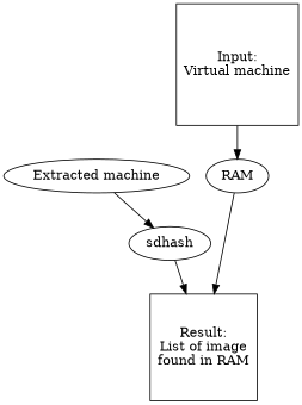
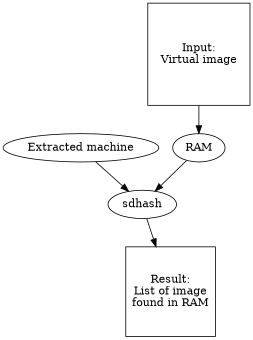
  digraph {
    rankdir=TB
    n1 [label="Extracted machine"]
    n2 [label=sdhash]
    n3 [label="Result:\nList of image\nfound in RAM" shape=square]
-   n4 [label="Input:\nVirtual machine" shape=square]
+   n4 [label="Input:\nVirtual image" shape=square]
    n5 [label=RAM]
    n1 -> n2
    n2 -> n3
    n4 -> n5
-   n5 -> n3
+   n5 -> n2
  }
